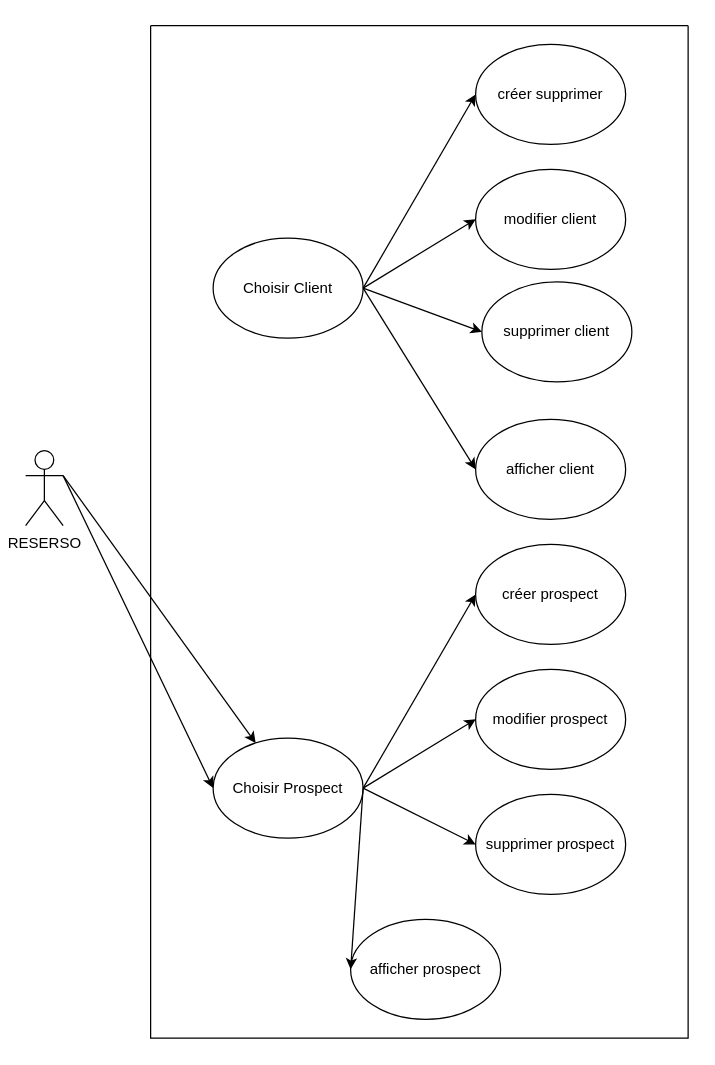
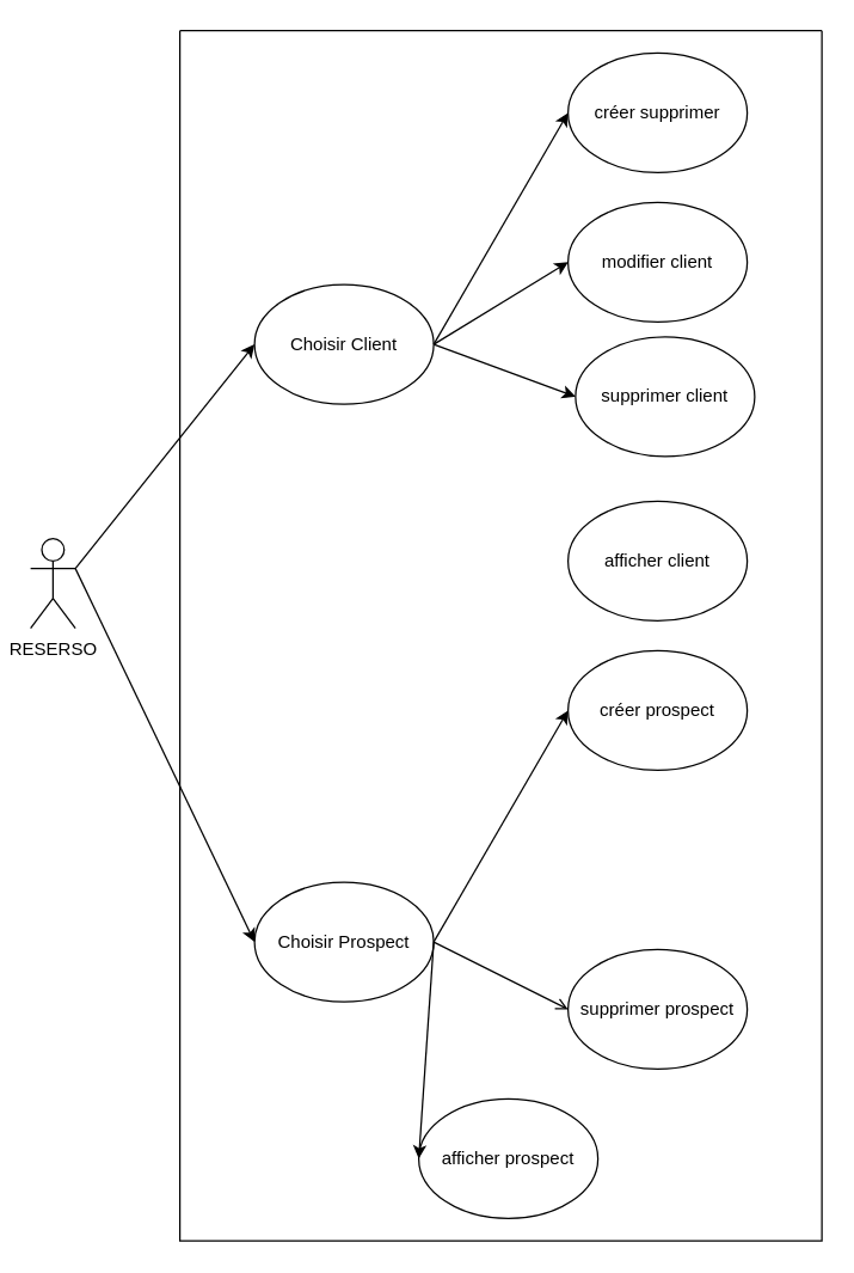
  <mxCell id="0" />
  <mxCell id="1" parent="0" />
  <mxCell id="2" value="" style="swimlane;startSize=0;" vertex="1" parent="1"><mxGeometry x="120" y="20" width="430" height="810" as="geometry" /></mxCell>
  <mxCell id="3" value="Choisir Prospect" style="ellipse;whiteSpace=wrap;html=1;" vertex="1" parent="2"><mxGeometry x="50" y="570" width="120" height="80" as="geometry" /></mxCell>
  <mxCell id="4" value="Choisir Client" style="ellipse;whiteSpace=wrap;html=1;" vertex="1" parent="2"><mxGeometry x="50" y="170" width="120" height="80" as="geometry" /></mxCell>
  <mxCell id="5" value="modifier client" style="ellipse;whiteSpace=wrap;html=1;" vertex="1" parent="2"><mxGeometry x="260" y="115" width="120" height="80" as="geometry" /></mxCell>
  <mxCell id="6" value="supprimer client" style="ellipse;whiteSpace=wrap;html=1;" vertex="1" parent="2"><mxGeometry x="265" y="205" width="120" height="80" as="geometry" /></mxCell>
  <mxCell id="7" value="afficher client" style="ellipse;whiteSpace=wrap;html=1;" vertex="1" parent="2"><mxGeometry x="260" y="315" width="120" height="80" as="geometry" /></mxCell>
- <mxCell id="8" value="" style="endArrow=classic;html=1;rounded=0;exitX=1;exitY=0.5;exitDx=0;exitDy=0;entryX=0;entryY=0.5;entryDx=0;entryDy=0;" edge="1" parent="2" source="4" target="7"><mxGeometry width="50" height="50" relative="1" as="geometry"><mxPoint x="70" y="360" as="sourcePoint" /><mxPoint x="120" y="310" as="targetPoint" /></mxGeometry></mxCell>
  <mxCell id="9" value="créer supprimer" style="ellipse;whiteSpace=wrap;html=1;" vertex="1" parent="2"><mxGeometry x="260" y="15" width="120" height="80" as="geometry" /></mxCell>
  <mxCell id="10" value="" style="endArrow=classic;html=1;rounded=0;exitX=1;exitY=0.5;exitDx=0;exitDy=0;entryX=0;entryY=0.5;entryDx=0;entryDy=0;" edge="1" parent="2" source="4" target="9"><mxGeometry width="50" height="50" relative="1" as="geometry"><mxPoint x="70" y="380" as="sourcePoint" /><mxPoint x="120" y="330" as="targetPoint" /></mxGeometry></mxCell>
- <mxCell id="11" value="modifier prospect" style="ellipse;whiteSpace=wrap;html=1;" vertex="1" parent="2"><mxGeometry x="260" y="515" width="120" height="80" as="geometry" /></mxCell>
  <mxCell id="12" value="supprimer prospect" style="ellipse;whiteSpace=wrap;html=1;" vertex="1" parent="2"><mxGeometry x="260" y="615" width="120" height="80" as="geometry" /></mxCell>
  <mxCell id="13" value="afficher prospect" style="ellipse;whiteSpace=wrap;html=1;" vertex="1" parent="2"><mxGeometry x="160" y="715" width="120" height="80" as="geometry" /></mxCell>
  <mxCell id="14" value="créer prospect" style="ellipse;whiteSpace=wrap;html=1;" vertex="1" parent="2"><mxGeometry x="260" y="415" width="120" height="80" as="geometry" /></mxCell>
  <mxCell id="15" value="" style="endArrow=classic;html=1;rounded=0;entryX=0;entryY=0.5;entryDx=0;entryDy=0;exitX=1;exitY=0.5;exitDx=0;exitDy=0;" edge="1" parent="2" source="4" target="5"><mxGeometry width="50" height="50" relative="1" as="geometry"><mxPoint x="170" y="210" as="sourcePoint" /><mxPoint x="120" y="360" as="targetPoint" /></mxGeometry></mxCell>
  <mxCell id="16" value="" style="endArrow=classic;html=1;rounded=0;exitX=1;exitY=0.5;exitDx=0;exitDy=0;entryX=0;entryY=0.5;entryDx=0;entryDy=0;" edge="1" parent="2" source="3" target="14"><mxGeometry width="50" height="50" relative="1" as="geometry"><mxPoint x="70" y="410" as="sourcePoint" /><mxPoint x="120" y="360" as="targetPoint" /></mxGeometry></mxCell>
- <mxCell id="17" value="" style="endArrow=classic;html=1;rounded=0;exitX=1;exitY=0.5;exitDx=0;exitDy=0;entryX=0;entryY=0.5;entryDx=0;entryDy=0;" edge="1" parent="2" source="3" target="11"><mxGeometry width="50" height="50" relative="1" as="geometry"><mxPoint x="180" y="620" as="sourcePoint" /><mxPoint x="270" y="465" as="targetPoint" /></mxGeometry></mxCell>
- <mxCell id="18" value="" style="endArrow=classic;html=1;rounded=0;exitX=1;exitY=0.5;exitDx=0;exitDy=0;entryX=0;entryY=0.5;entryDx=0;entryDy=0;" edge="1" parent="2" source="3" target="12"><mxGeometry width="50" height="50" relative="1" as="geometry"><mxPoint x="190" y="630" as="sourcePoint" /><mxPoint x="280" y="475" as="targetPoint" /></mxGeometry></mxCell>
+ <mxCell id="18" value="" style="endArrow=open;html=1;rounded=0;exitX=1;exitY=0.5;exitDx=0;exitDy=0;entryX=0;entryY=0.5;entryDx=0;entryDy=0;" edge="1" parent="2" source="3" target="12"><mxGeometry width="50" height="50" relative="1" as="geometry"><mxPoint x="190" y="630" as="sourcePoint" /><mxPoint x="280" y="475" as="targetPoint" /></mxGeometry></mxCell>
  <mxCell id="19" value="" style="endArrow=classic;html=1;rounded=0;entryX=0;entryY=0.5;entryDx=0;entryDy=0;" edge="1" parent="2" target="13"><mxGeometry width="50" height="50" relative="1" as="geometry"><mxPoint x="170" y="610" as="sourcePoint" /><mxPoint x="290" y="485" as="targetPoint" /></mxGeometry></mxCell>
  <mxCell id="20" value="RESERSO" style="shape=umlActor;verticalLabelPosition=bottom;verticalAlign=top;html=1;outlineConnect=0;movable=1;resizable=1;rotatable=1;deletable=1;editable=1;locked=0;connectable=1;" vertex="1" parent="1"><mxGeometry x="20" y="360" width="30" height="60" as="geometry" /></mxCell>
- <mxCell id="21" value="" style="endArrow=classic;html=1;rounded=0;exitX=1;exitY=0.333;exitDx=0;exitDy=0;exitPerimeter=0;" edge="1" parent="1" source="20" target="3"><mxGeometry width="50" height="50" relative="1" as="geometry"><mxPoint x="190" y="430" as="sourcePoint" /><mxPoint x="240" y="380" as="targetPoint" /></mxGeometry></mxCell>
+ <mxCell id="21" value="" style="endArrow=classic;html=1;rounded=0;entryX=0;entryY=0.5;entryDx=0;entryDy=0;exitX=1;exitY=0.333;exitDx=0;exitDy=0;exitPerimeter=0;" edge="1" parent="1" source="20" target="4"><mxGeometry width="50" height="50" relative="1" as="geometry"><mxPoint x="190" y="430" as="sourcePoint" /><mxPoint x="240" y="380" as="targetPoint" /></mxGeometry></mxCell>
  <mxCell id="22" value="" style="endArrow=classic;html=1;rounded=0;entryX=0;entryY=0.5;entryDx=0;entryDy=0;" edge="1" parent="1" target="3"><mxGeometry width="50" height="50" relative="1" as="geometry"><mxPoint x="50" y="380" as="sourcePoint" /><mxPoint x="180" y="240" as="targetPoint" /></mxGeometry></mxCell>
  <mxCell id="23" value="" style="endArrow=classic;html=1;rounded=0;entryX=0;entryY=0.5;entryDx=0;entryDy=0;" edge="1" parent="1" target="6"><mxGeometry width="50" height="50" relative="1" as="geometry"><mxPoint x="290" y="230" as="sourcePoint" /><mxPoint x="240" y="380" as="targetPoint" /></mxGeometry></mxCell>
